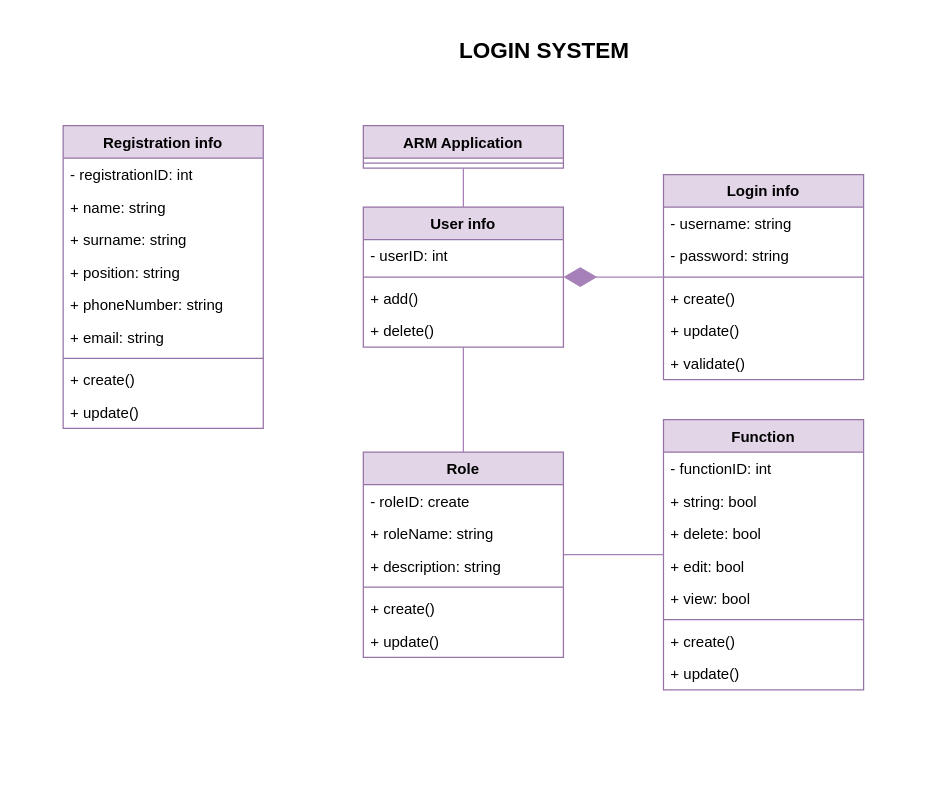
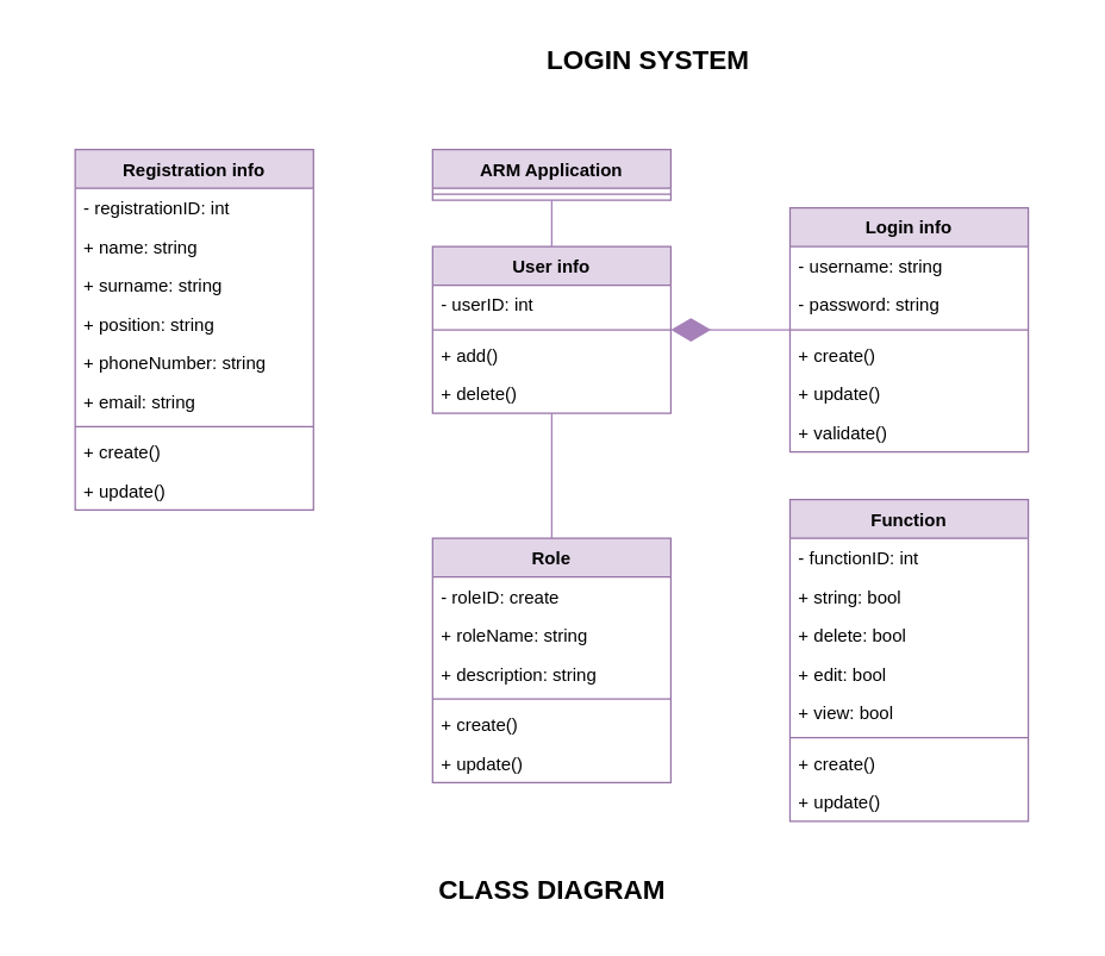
  <mxCell id="0" />
  <mxCell id="1" parent="0" />
  <mxCell id="2" value="&lt;b style=&quot;font-size: 18px;&quot;&gt;LOGIN SYSTEM&lt;/b&gt;" style="text;html=1;strokeColor=none;fillColor=none;align=center;verticalAlign=middle;whiteSpace=wrap;rounded=0;fontSize=18;" vertex="1" parent="1"><mxGeometry x="334" y="30" width="202" height="20" as="geometry" /></mxCell>
+ <mxCell id="3" value="CLASS DIAGRAM" style="text;html=1;strokeColor=none;fillColor=none;align=center;verticalAlign=middle;whiteSpace=wrap;rounded=0;fontStyle=1;fontSize=18;" vertex="1" parent="1"><mxGeometry x="268" y="585" width="205" height="25" as="geometry" /></mxCell>
  <mxCell id="4" value="Login info" style="swimlane;fontStyle=1;align=center;verticalAlign=top;childLayout=stackLayout;horizontal=1;startSize=26;horizontalStack=0;resizeParent=1;resizeParentMax=0;resizeLast=0;collapsible=1;marginBottom=0;whiteSpace=wrap;html=1;fillColor=#e1d5e7;strokeColor=#9673a6;" vertex="1" parent="1"><mxGeometry x="530" y="139" width="160" height="164" as="geometry" /></mxCell>
  <mxCell id="5" value="- username: string" style="text;strokeColor=none;fillColor=none;align=left;verticalAlign=top;spacingLeft=4;spacingRight=4;overflow=hidden;rotatable=0;points=[[0,0.5],[1,0.5]];portConstraint=eastwest;whiteSpace=wrap;html=1;" vertex="1" parent="4"><mxGeometry y="26" width="160" height="26" as="geometry" /></mxCell>
  <mxCell id="6" value="- password: string" style="text;strokeColor=none;fillColor=none;align=left;verticalAlign=top;spacingLeft=4;spacingRight=4;overflow=hidden;rotatable=0;points=[[0,0.5],[1,0.5]];portConstraint=eastwest;whiteSpace=wrap;html=1;" vertex="1" parent="4"><mxGeometry y="52" width="160" height="26" as="geometry" /></mxCell>
  <mxCell id="7" value="" style="line;strokeWidth=1;fillColor=none;align=left;verticalAlign=middle;spacingTop=-1;spacingLeft=3;spacingRight=3;rotatable=0;labelPosition=right;points=[];portConstraint=eastwest;strokeColor=inherit;" vertex="1" parent="4"><mxGeometry y="78" width="160" height="8" as="geometry" /></mxCell>
  <mxCell id="8" value="+ create()" style="text;strokeColor=none;fillColor=none;align=left;verticalAlign=top;spacingLeft=4;spacingRight=4;overflow=hidden;rotatable=0;points=[[0,0.5],[1,0.5]];portConstraint=eastwest;whiteSpace=wrap;html=1;" vertex="1" parent="4"><mxGeometry y="86" width="160" height="26" as="geometry" /></mxCell>
  <mxCell id="9" value="+ update()" style="text;strokeColor=none;fillColor=none;align=left;verticalAlign=top;spacingLeft=4;spacingRight=4;overflow=hidden;rotatable=0;points=[[0,0.5],[1,0.5]];portConstraint=eastwest;whiteSpace=wrap;html=1;" vertex="1" parent="4"><mxGeometry y="112" width="160" height="26" as="geometry" /></mxCell>
  <mxCell id="10" value="+ validate()" style="text;strokeColor=none;fillColor=none;align=left;verticalAlign=top;spacingLeft=4;spacingRight=4;overflow=hidden;rotatable=0;points=[[0,0.5],[1,0.5]];portConstraint=eastwest;whiteSpace=wrap;html=1;" vertex="1" parent="4"><mxGeometry y="138" width="160" height="26" as="geometry" /></mxCell>
  <mxCell id="11" value="Registration info" style="swimlane;fontStyle=1;align=center;verticalAlign=top;childLayout=stackLayout;horizontal=1;startSize=26;horizontalStack=0;resizeParent=1;resizeParentMax=0;resizeLast=0;collapsible=1;marginBottom=0;whiteSpace=wrap;html=1;fillColor=#e1d5e7;strokeColor=#9673a6;" vertex="1" parent="1"><mxGeometry x="50" y="100" width="160" height="242" as="geometry" /></mxCell>
  <mxCell id="12" value="- registrationID: int" style="text;strokeColor=none;fillColor=none;align=left;verticalAlign=top;spacingLeft=4;spacingRight=4;overflow=hidden;rotatable=0;points=[[0,0.5],[1,0.5]];portConstraint=eastwest;whiteSpace=wrap;html=1;" vertex="1" parent="11"><mxGeometry y="26" width="160" height="26" as="geometry" /></mxCell>
  <mxCell id="13" value="+ name: string" style="text;strokeColor=none;fillColor=none;align=left;verticalAlign=top;spacingLeft=4;spacingRight=4;overflow=hidden;rotatable=0;points=[[0,0.5],[1,0.5]];portConstraint=eastwest;whiteSpace=wrap;html=1;" vertex="1" parent="11"><mxGeometry y="52" width="160" height="26" as="geometry" /></mxCell>
  <mxCell id="14" value="+ surname: string" style="text;strokeColor=none;fillColor=none;align=left;verticalAlign=top;spacingLeft=4;spacingRight=4;overflow=hidden;rotatable=0;points=[[0,0.5],[1,0.5]];portConstraint=eastwest;whiteSpace=wrap;html=1;" vertex="1" parent="11"><mxGeometry y="78" width="160" height="26" as="geometry" /></mxCell>
  <mxCell id="15" value="+ position: string" style="text;strokeColor=none;fillColor=none;align=left;verticalAlign=top;spacingLeft=4;spacingRight=4;overflow=hidden;rotatable=0;points=[[0,0.5],[1,0.5]];portConstraint=eastwest;whiteSpace=wrap;html=1;" vertex="1" parent="11"><mxGeometry y="104" width="160" height="26" as="geometry" /></mxCell>
  <mxCell id="16" value="+ phoneNumber: string" style="text;strokeColor=none;fillColor=none;align=left;verticalAlign=top;spacingLeft=4;spacingRight=4;overflow=hidden;rotatable=0;points=[[0,0.5],[1,0.5]];portConstraint=eastwest;whiteSpace=wrap;html=1;" vertex="1" parent="11"><mxGeometry y="130" width="160" height="26" as="geometry" /></mxCell>
  <mxCell id="17" value="+ email: string" style="text;strokeColor=none;fillColor=none;align=left;verticalAlign=top;spacingLeft=4;spacingRight=4;overflow=hidden;rotatable=0;points=[[0,0.5],[1,0.5]];portConstraint=eastwest;whiteSpace=wrap;html=1;" vertex="1" parent="11"><mxGeometry y="156" width="160" height="26" as="geometry" /></mxCell>
  <mxCell id="18" value="" style="line;strokeWidth=1;fillColor=none;align=left;verticalAlign=middle;spacingTop=-1;spacingLeft=3;spacingRight=3;rotatable=0;labelPosition=right;points=[];portConstraint=eastwest;strokeColor=inherit;" vertex="1" parent="11"><mxGeometry y="182" width="160" height="8" as="geometry" /></mxCell>
  <mxCell id="19" value="+ create()" style="text;strokeColor=none;fillColor=none;align=left;verticalAlign=top;spacingLeft=4;spacingRight=4;overflow=hidden;rotatable=0;points=[[0,0.5],[1,0.5]];portConstraint=eastwest;whiteSpace=wrap;html=1;" vertex="1" parent="11"><mxGeometry y="190" width="160" height="26" as="geometry" /></mxCell>
  <mxCell id="20" value="+ update()" style="text;strokeColor=none;fillColor=none;align=left;verticalAlign=top;spacingLeft=4;spacingRight=4;overflow=hidden;rotatable=0;points=[[0,0.5],[1,0.5]];portConstraint=eastwest;whiteSpace=wrap;html=1;" vertex="1" parent="11"><mxGeometry y="216" width="160" height="26" as="geometry" /></mxCell>
  <mxCell id="21" value="User info" style="swimlane;fontStyle=1;align=center;verticalAlign=top;childLayout=stackLayout;horizontal=1;startSize=26;horizontalStack=0;resizeParent=1;resizeParentMax=0;resizeLast=0;collapsible=1;marginBottom=0;whiteSpace=wrap;html=1;fillColor=#e1d5e7;strokeColor=#9673a6;" vertex="1" parent="1"><mxGeometry x="290" y="165" width="160" height="112" as="geometry" /></mxCell>
  <mxCell id="22" value="- userID: int" style="text;strokeColor=none;fillColor=none;align=left;verticalAlign=top;spacingLeft=4;spacingRight=4;overflow=hidden;rotatable=0;points=[[0,0.5],[1,0.5]];portConstraint=eastwest;whiteSpace=wrap;html=1;" vertex="1" parent="21"><mxGeometry y="26" width="160" height="26" as="geometry" /></mxCell>
  <mxCell id="23" value="" style="line;strokeWidth=1;fillColor=none;align=left;verticalAlign=middle;spacingTop=-1;spacingLeft=3;spacingRight=3;rotatable=0;labelPosition=right;points=[];portConstraint=eastwest;strokeColor=inherit;" vertex="1" parent="21"><mxGeometry y="52" width="160" height="8" as="geometry" /></mxCell>
  <mxCell id="24" value="+ add()" style="text;strokeColor=none;fillColor=none;align=left;verticalAlign=top;spacingLeft=4;spacingRight=4;overflow=hidden;rotatable=0;points=[[0,0.5],[1,0.5]];portConstraint=eastwest;whiteSpace=wrap;html=1;" vertex="1" parent="21"><mxGeometry y="60" width="160" height="26" as="geometry" /></mxCell>
  <mxCell id="25" value="+ delete()" style="text;strokeColor=none;fillColor=none;align=left;verticalAlign=top;spacingLeft=4;spacingRight=4;overflow=hidden;rotatable=0;points=[[0,0.5],[1,0.5]];portConstraint=eastwest;whiteSpace=wrap;html=1;" vertex="1" parent="21"><mxGeometry y="86" width="160" height="26" as="geometry" /></mxCell>
  <mxCell id="26" value="Role" style="swimlane;fontStyle=1;align=center;verticalAlign=top;childLayout=stackLayout;horizontal=1;startSize=26;horizontalStack=0;resizeParent=1;resizeParentMax=0;resizeLast=0;collapsible=1;marginBottom=0;whiteSpace=wrap;html=1;fillColor=#e1d5e7;strokeColor=#9673a6;" vertex="1" parent="1"><mxGeometry x="290" y="361" width="160" height="164" as="geometry" /></mxCell>
  <mxCell id="27" value="- roleID: create" style="text;strokeColor=none;fillColor=none;align=left;verticalAlign=top;spacingLeft=4;spacingRight=4;overflow=hidden;rotatable=0;points=[[0,0.5],[1,0.5]];portConstraint=eastwest;whiteSpace=wrap;html=1;" vertex="1" parent="26"><mxGeometry y="26" width="160" height="26" as="geometry" /></mxCell>
  <mxCell id="28" value="+ roleName: string" style="text;strokeColor=none;fillColor=none;align=left;verticalAlign=top;spacingLeft=4;spacingRight=4;overflow=hidden;rotatable=0;points=[[0,0.5],[1,0.5]];portConstraint=eastwest;whiteSpace=wrap;html=1;" vertex="1" parent="26"><mxGeometry y="52" width="160" height="26" as="geometry" /></mxCell>
  <mxCell id="29" value="+ description: string" style="text;strokeColor=none;fillColor=none;align=left;verticalAlign=top;spacingLeft=4;spacingRight=4;overflow=hidden;rotatable=0;points=[[0,0.5],[1,0.5]];portConstraint=eastwest;whiteSpace=wrap;html=1;" vertex="1" parent="26"><mxGeometry y="78" width="160" height="26" as="geometry" /></mxCell>
  <mxCell id="30" value="" style="line;strokeWidth=1;fillColor=none;align=left;verticalAlign=middle;spacingTop=-1;spacingLeft=3;spacingRight=3;rotatable=0;labelPosition=right;points=[];portConstraint=eastwest;strokeColor=inherit;" vertex="1" parent="26"><mxGeometry y="104" width="160" height="8" as="geometry" /></mxCell>
  <mxCell id="31" value="+ create()" style="text;strokeColor=none;fillColor=none;align=left;verticalAlign=top;spacingLeft=4;spacingRight=4;overflow=hidden;rotatable=0;points=[[0,0.5],[1,0.5]];portConstraint=eastwest;whiteSpace=wrap;html=1;" vertex="1" parent="26"><mxGeometry y="112" width="160" height="26" as="geometry" /></mxCell>
  <mxCell id="32" value="+ update()" style="text;strokeColor=none;fillColor=none;align=left;verticalAlign=top;spacingLeft=4;spacingRight=4;overflow=hidden;rotatable=0;points=[[0,0.5],[1,0.5]];portConstraint=eastwest;whiteSpace=wrap;html=1;" vertex="1" parent="26"><mxGeometry y="138" width="160" height="26" as="geometry" /></mxCell>
  <mxCell id="33" value="Function" style="swimlane;fontStyle=1;align=center;verticalAlign=top;childLayout=stackLayout;horizontal=1;startSize=26;horizontalStack=0;resizeParent=1;resizeParentMax=0;resizeLast=0;collapsible=1;marginBottom=0;whiteSpace=wrap;html=1;fillColor=#e1d5e7;strokeColor=#9673a6;" vertex="1" parent="1"><mxGeometry x="530" y="335" width="160" height="216" as="geometry" /></mxCell>
  <mxCell id="34" value="- functionID: int" style="text;strokeColor=none;fillColor=none;align=left;verticalAlign=top;spacingLeft=4;spacingRight=4;overflow=hidden;rotatable=0;points=[[0,0.5],[1,0.5]];portConstraint=eastwest;whiteSpace=wrap;html=1;" vertex="1" parent="33"><mxGeometry y="26" width="160" height="26" as="geometry" /></mxCell>
  <mxCell id="35" value="+ string: bool" style="text;strokeColor=none;fillColor=none;align=left;verticalAlign=top;spacingLeft=4;spacingRight=4;overflow=hidden;rotatable=0;points=[[0,0.5],[1,0.5]];portConstraint=eastwest;whiteSpace=wrap;html=1;" vertex="1" parent="33"><mxGeometry y="52" width="160" height="26" as="geometry" /></mxCell>
  <mxCell id="36" value="+ delete: bool" style="text;strokeColor=none;fillColor=none;align=left;verticalAlign=top;spacingLeft=4;spacingRight=4;overflow=hidden;rotatable=0;points=[[0,0.5],[1,0.5]];portConstraint=eastwest;whiteSpace=wrap;html=1;" vertex="1" parent="33"><mxGeometry y="78" width="160" height="26" as="geometry" /></mxCell>
  <mxCell id="37" value="+ edit: bool" style="text;strokeColor=none;fillColor=none;align=left;verticalAlign=top;spacingLeft=4;spacingRight=4;overflow=hidden;rotatable=0;points=[[0,0.5],[1,0.5]];portConstraint=eastwest;whiteSpace=wrap;html=1;" vertex="1" parent="33"><mxGeometry y="104" width="160" height="26" as="geometry" /></mxCell>
  <mxCell id="38" value="+ view: bool" style="text;strokeColor=none;fillColor=none;align=left;verticalAlign=top;spacingLeft=4;spacingRight=4;overflow=hidden;rotatable=0;points=[[0,0.5],[1,0.5]];portConstraint=eastwest;whiteSpace=wrap;html=1;" vertex="1" parent="33"><mxGeometry y="130" width="160" height="26" as="geometry" /></mxCell>
  <mxCell id="39" value="" style="line;strokeWidth=1;fillColor=none;align=left;verticalAlign=middle;spacingTop=-1;spacingLeft=3;spacingRight=3;rotatable=0;labelPosition=right;points=[];portConstraint=eastwest;strokeColor=inherit;" vertex="1" parent="33"><mxGeometry y="156" width="160" height="8" as="geometry" /></mxCell>
  <mxCell id="40" value="+ create()" style="text;strokeColor=none;fillColor=none;align=left;verticalAlign=top;spacingLeft=4;spacingRight=4;overflow=hidden;rotatable=0;points=[[0,0.5],[1,0.5]];portConstraint=eastwest;whiteSpace=wrap;html=1;" vertex="1" parent="33"><mxGeometry y="164" width="160" height="26" as="geometry" /></mxCell>
  <mxCell id="41" value="+ update()" style="text;strokeColor=none;fillColor=none;align=left;verticalAlign=top;spacingLeft=4;spacingRight=4;overflow=hidden;rotatable=0;points=[[0,0.5],[1,0.5]];portConstraint=eastwest;whiteSpace=wrap;html=1;" vertex="1" parent="33"><mxGeometry y="190" width="160" height="26" as="geometry" /></mxCell>
  <mxCell id="42" value="ARM Application" style="swimlane;fontStyle=1;align=center;verticalAlign=top;childLayout=stackLayout;horizontal=1;startSize=26;horizontalStack=0;resizeParent=1;resizeParentMax=0;resizeLast=0;collapsible=1;marginBottom=0;whiteSpace=wrap;html=1;fillColor=#e1d5e7;strokeColor=#9673a6;" vertex="1" parent="1"><mxGeometry x="290" y="100" width="160" height="34" as="geometry" /></mxCell>
  <mxCell id="43" value="" style="line;strokeWidth=1;fillColor=none;align=left;verticalAlign=middle;spacingTop=-1;spacingLeft=3;spacingRight=3;rotatable=0;labelPosition=right;points=[];portConstraint=eastwest;strokeColor=inherit;" vertex="1" parent="42"><mxGeometry y="26" width="160" height="8" as="geometry" /></mxCell>
  <mxCell id="44" value="" style="endArrow=diamondThin;endFill=1;endSize=24;html=1;rounded=0;strokeColor=#A680B8;" edge="1" parent="1" source="4" target="21"><mxGeometry width="160" relative="1" as="geometry"><mxPoint x="235" y="539" as="sourcePoint" /><mxPoint x="395" y="539" as="targetPoint" /></mxGeometry></mxCell>
  <mxCell id="45" value="" style="endArrow=none;html=1;rounded=0;strokeColor=#A680B8;" edge="1" parent="1" source="21" target="42"><mxGeometry width="50" height="50" relative="1" as="geometry"><mxPoint x="235" y="539" as="sourcePoint" /><mxPoint x="285" y="489" as="targetPoint" /></mxGeometry></mxCell>
- <mxCell id="46" value="" style="endArrow=none;html=1;rounded=0;strokeColor=#A680B8;" edge="1" parent="1" source="26" target="33"><mxGeometry width="50" height="50" relative="1" as="geometry"><mxPoint x="-10" y="495" as="sourcePoint" /><mxPoint x="70" y="495" as="targetPoint" /></mxGeometry></mxCell>
  <mxCell id="47" value="" style="endArrow=none;html=1;rounded=0;strokeColor=#A680B8;" edge="1" parent="1" source="21" target="26"><mxGeometry width="50" height="50" relative="1" as="geometry"><mxPoint x="-100" y="487" as="sourcePoint" /><mxPoint x="-100" y="551" as="targetPoint" /></mxGeometry></mxCell>
  <mxCell id="48" value="" style="swimlane;startSize=0;strokeColor=none;" vertex="1" parent="1"><mxGeometry width="700" height="600" as="geometry" x="20" y="20" /></mxCell>
